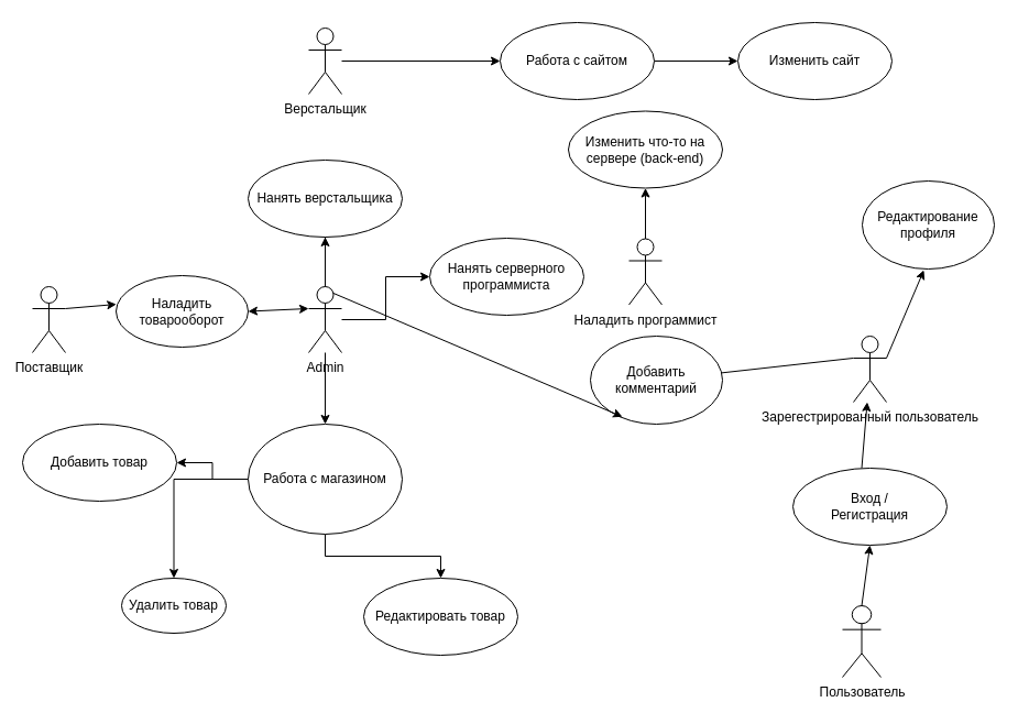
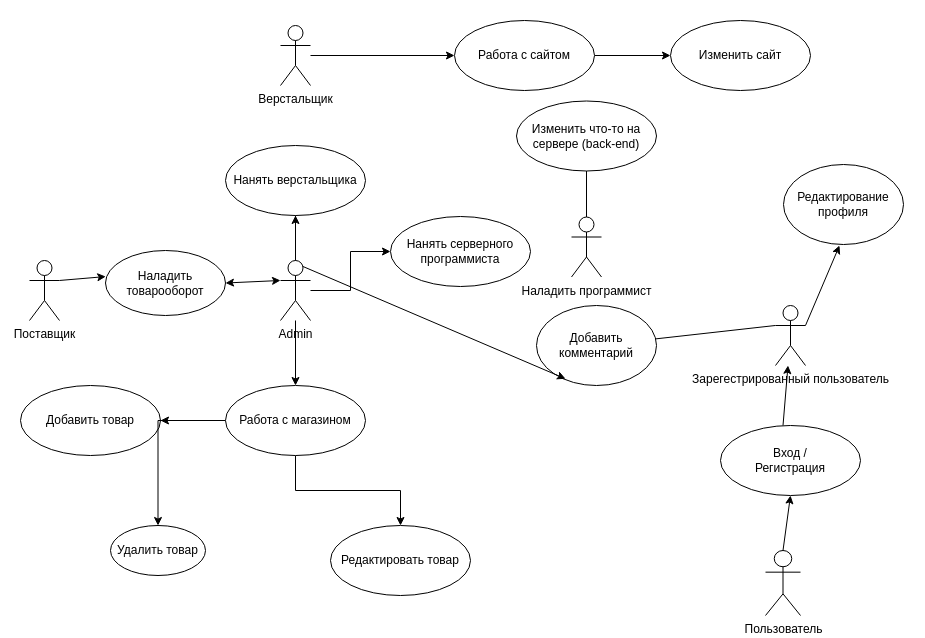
  <mxCell id="0" />
  <mxCell id="1" parent="0" />
  <mxCell id="2" style="edgeStyle=orthogonalEdgeStyle;rounded=0;orthogonalLoop=1;jettySize=auto;html=1;" parent="1" source="5" target="13" edge="1"><mxGeometry relative="1" as="geometry" /></mxCell>
  <mxCell id="3" style="edgeStyle=orthogonalEdgeStyle;rounded=0;orthogonalLoop=1;jettySize=auto;html=1;" parent="1" source="5" target="18" edge="1"><mxGeometry relative="1" as="geometry" /></mxCell>
  <mxCell id="4" style="edgeStyle=orthogonalEdgeStyle;rounded=0;orthogonalLoop=1;jettySize=auto;html=1;" parent="1" source="5" target="24" edge="1"><mxGeometry relative="1" as="geometry" /></mxCell>
  <mxCell id="5" value="Admin" style="shape=umlActor;verticalLabelPosition=bottom;verticalAlign=top;html=1;" parent="1" vertex="1"><mxGeometry x="280" y="260" width="30" height="60" as="geometry" /></mxCell>
  <mxCell id="6" value="Добавить товар" style="ellipse;whiteSpace=wrap;html=1;" parent="1" vertex="1"><mxGeometry x="20" y="385" width="140" height="70" as="geometry" /></mxCell>
  <mxCell id="7" value="Удалить товар" style="ellipse;whiteSpace=wrap;html=1;" parent="1" vertex="1"><mxGeometry x="110" y="525" width="95" height="50" as="geometry" /></mxCell>
  <mxCell id="8" style="edgeStyle=orthogonalEdgeStyle;rounded=0;orthogonalLoop=1;jettySize=auto;html=1;entryX=0;entryY=0.5;entryDx=0;entryDy=0;" parent="1" source="9" target="16" edge="1"><mxGeometry relative="1" as="geometry" /></mxCell>
  <mxCell id="9" value="Верстальщик" style="shape=umlActor;verticalLabelPosition=bottom;verticalAlign=top;html=1;" parent="1" vertex="1"><mxGeometry x="280" y="25" width="30" height="60" as="geometry" /></mxCell>
  <mxCell id="10" style="edgeStyle=orthogonalEdgeStyle;rounded=0;orthogonalLoop=1;jettySize=auto;html=1;" parent="1" source="13" target="6" edge="1"><mxGeometry relative="1" as="geometry" /></mxCell>
  <mxCell id="11" style="edgeStyle=orthogonalEdgeStyle;rounded=0;orthogonalLoop=1;jettySize=auto;html=1;entryX=0.5;entryY=0;entryDx=0;entryDy=0;" parent="1" source="13" target="7" edge="1"><mxGeometry relative="1" as="geometry" /></mxCell>
  <mxCell id="12" style="edgeStyle=orthogonalEdgeStyle;rounded=0;orthogonalLoop=1;jettySize=auto;html=1;" parent="1" source="13" target="14" edge="1"><mxGeometry relative="1" as="geometry" /></mxCell>
- <mxCell id="13" value="Работа с магазином" style="ellipse;whiteSpace=wrap;html=1;" parent="1" vertex="1"><mxGeometry x="225" y="385" width="140" height="100" as="geometry" /></mxCell>
+ <mxCell id="13" value="Работа с магазином" style="ellipse;whiteSpace=wrap;html=1;" parent="1" vertex="1"><mxGeometry x="225" y="385" width="140" height="70" as="geometry" /></mxCell>
  <mxCell id="14" value="Редактировать товар" style="ellipse;whiteSpace=wrap;html=1;" parent="1" vertex="1"><mxGeometry x="330" y="525" width="140" height="70" as="geometry" /></mxCell>
  <mxCell id="15" style="edgeStyle=orthogonalEdgeStyle;rounded=0;orthogonalLoop=1;jettySize=auto;html=1;exitX=1;exitY=0.5;exitDx=0;exitDy=0;entryX=0;entryY=0.5;entryDx=0;entryDy=0;" edge="1" parent="1" source="16" target="17"><mxGeometry relative="1" as="geometry" /></mxCell>
  <mxCell id="16" value="Работа с сайтом" style="ellipse;whiteSpace=wrap;html=1;" parent="1" vertex="1"><mxGeometry x="454" y="20" width="140" height="70" as="geometry" /></mxCell>
  <mxCell id="17" value="Изменить сайт" style="ellipse;whiteSpace=wrap;html=1;" parent="1" vertex="1"><mxGeometry x="670" y="20" width="140" height="70" as="geometry" /></mxCell>
  <mxCell id="18" value="Нанять верстальщика" style="ellipse;whiteSpace=wrap;html=1;" parent="1" vertex="1"><mxGeometry x="225" y="145" width="140" height="70" as="geometry" /></mxCell>
  <mxCell id="19" value="" style="edgeStyle=orthogonalEdgeStyle;rounded=0;orthogonalLoop=1;jettySize=auto;html=1;endArrow=none;" parent="1" source="5" target="18" edge="1"><mxGeometry relative="1" as="geometry"><mxPoint x="295" y="155" as="sourcePoint" /><mxPoint x="295" y="45" as="targetPoint" /></mxGeometry></mxCell>
  <mxCell id="20" value="Пользователь" style="shape=umlActor;verticalLabelPosition=bottom;verticalAlign=top;html=1;" parent="1" vertex="1"><mxGeometry x="765" y="550" width="35" height="65" as="geometry" /></mxCell>
- <mxCell id="21" style="edgeStyle=orthogonalEdgeStyle;rounded=0;orthogonalLoop=1;jettySize=auto;html=1;" parent="1" source="22" target="23" edge="1"><mxGeometry relative="1" as="geometry" /></mxCell>
+ <mxCell id="21" style="edgeStyle=orthogonalEdgeStyle;rounded=0;orthogonalLoop=1;jettySize=auto;html=1;endArrow=none;" parent="1" source="22" target="23" edge="1"><mxGeometry relative="1" as="geometry" /></mxCell>
  <mxCell id="22" value="Наладить программист" style="shape=umlActor;verticalLabelPosition=bottom;verticalAlign=top;html=1;" parent="1" vertex="1"><mxGeometry x="571" y="216.5" width="30" height="60" as="geometry" /></mxCell>
  <mxCell id="23" value="Изменить что-то на сервере (back-end)" style="ellipse;whiteSpace=wrap;html=1;" parent="1" vertex="1"><mxGeometry x="516" y="100.5" width="140" height="70" as="geometry" /></mxCell>
  <mxCell id="24" value="Нанять серверного программиста" style="ellipse;whiteSpace=wrap;html=1;" parent="1" vertex="1"><mxGeometry x="390" y="216" width="140" height="70" as="geometry" /></mxCell>
  <mxCell id="25" value="" style="endArrow=classic;html=1;rounded=0;exitX=0.5;exitY=0;exitDx=0;exitDy=0;" edge="1" parent="1" target="29"><mxGeometry width="50" height="50" relative="1" as="geometry"><mxPoint x="782.5" y="425" as="sourcePoint" /><mxPoint x="819" y="375" as="targetPoint" /></mxGeometry></mxCell>
  <mxCell id="26" value="Добавить комментарий" style="ellipse;whiteSpace=wrap;html=1;" vertex="1" parent="1"><mxGeometry x="536" y="305" width="120" height="80" as="geometry" /></mxCell>
  <mxCell id="27" value="Вход / &lt;br&gt;Регистрация" style="ellipse;whiteSpace=wrap;html=1;" parent="1" vertex="1"><mxGeometry x="720" y="425" width="140" height="70" as="geometry" /></mxCell>
  <mxCell id="28" value="" style="endArrow=classic;html=1;rounded=0;exitX=0.5;exitY=0;exitDx=0;exitDy=0;exitPerimeter=0;entryX=0.5;entryY=1;entryDx=0;entryDy=0;" edge="1" parent="1" source="20" target="27"><mxGeometry width="50" height="50" relative="1" as="geometry"><mxPoint x="619" y="465" as="sourcePoint" /><mxPoint x="669" y="415" as="targetPoint" /></mxGeometry></mxCell>
  <mxCell id="29" value="Зарегестрированный пользователь" style="shape=umlActor;verticalLabelPosition=bottom;verticalAlign=top;html=1;outlineConnect=0;" vertex="1" parent="1"><mxGeometry x="775" y="305" width="30" height="60" as="geometry" /></mxCell>
  <mxCell id="30" value="" style="endArrow=none;html=1;rounded=0;exitX=0;exitY=0.333;exitDx=0;exitDy=0;exitPerimeter=0;" edge="1" parent="1" source="29" target="26"><mxGeometry width="50" height="50" relative="1" as="geometry"><mxPoint x="619" y="465" as="sourcePoint" /><mxPoint x="669" y="415" as="targetPoint" /></mxGeometry></mxCell>
  <mxCell id="31" value="" style="endArrow=classic;html=1;rounded=0;exitX=1;exitY=0.333;exitDx=0;exitDy=0;exitPerimeter=0;" edge="1" parent="1" source="29"><mxGeometry width="50" height="50" relative="1" as="geometry"><mxPoint x="739" y="355" as="sourcePoint" /><mxPoint x="839" y="245" as="targetPoint" /></mxGeometry></mxCell>
  <mxCell id="32" value="Редактирование профиля" style="ellipse;whiteSpace=wrap;html=1;" vertex="1" parent="1"><mxGeometry x="783" y="164" width="120" height="80" as="geometry" /></mxCell>
  <mxCell id="33" value="" style="endArrow=classic;html=1;rounded=0;entryX=0.242;entryY=0.916;entryDx=0;entryDy=0;entryPerimeter=0;exitX=0.75;exitY=0.1;exitDx=0;exitDy=0;exitPerimeter=0;" edge="1" parent="1" source="5" target="26"><mxGeometry width="50" height="50" relative="1" as="geometry"><mxPoint x="319" y="265" as="sourcePoint" /><mxPoint x="789" y="295" as="targetPoint" /></mxGeometry></mxCell>
  <mxCell id="34" value="Поставщик" style="shape=umlActor;verticalLabelPosition=bottom;verticalAlign=top;html=1;outlineConnect=0;" vertex="1" parent="1"><mxGeometry x="29" y="260" width="30" height="60" as="geometry" /></mxCell>
  <mxCell id="35" value="Наладить товарооборот&lt;br&gt;" style="ellipse;whiteSpace=wrap;html=1;" vertex="1" parent="1"><mxGeometry x="105" y="250" width="120" height="65" as="geometry" /></mxCell>
  <mxCell id="36" value="" style="endArrow=classic;html=1;rounded=0;exitX=1;exitY=0.333;exitDx=0;exitDy=0;exitPerimeter=0;entryX=0.002;entryY=0.401;entryDx=0;entryDy=0;entryPerimeter=0;" edge="1" parent="1" source="34" target="35"><mxGeometry width="50" height="50" relative="1" as="geometry"><mxPoint x="309" y="315" as="sourcePoint" /><mxPoint x="359" y="265" as="targetPoint" /></mxGeometry></mxCell>
  <mxCell id="37" value="" style="endArrow=classic;startArrow=classic;html=1;rounded=0;exitX=1;exitY=0.5;exitDx=0;exitDy=0;entryX=0;entryY=0.333;entryDx=0;entryDy=0;entryPerimeter=0;" edge="1" parent="1" source="35" target="5"><mxGeometry width="50" height="50" relative="1" as="geometry"><mxPoint x="479" y="385" as="sourcePoint" /><mxPoint x="529" y="335" as="targetPoint" /></mxGeometry></mxCell>
